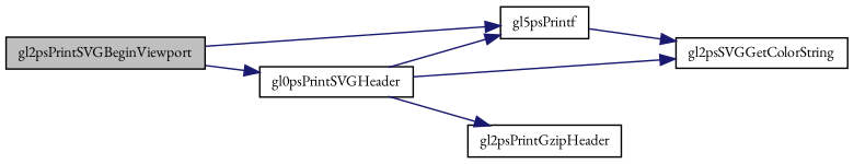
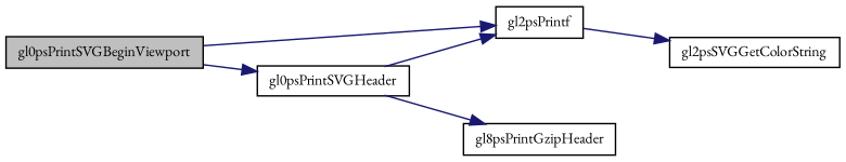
  digraph {
    fontname="EB Garamond"
    rankdir=LR
    node [color=black fillcolor=white fontname="EB Garamond" fontsize=10 shape=record style=filled]
    edge [color=midnightblue fontname="EB Garamond" fontsize=10 labelfontname=FreeSans labelfontsize=10 style=solid]
-   n1 [fillcolor=grey75 fontcolor=black height=0.2 label=gl2psPrintSVGBeginViewport width=0.4]
-   n2 [height=0.2 label=gl5psPrintf width=0.4]
+   n1 [fillcolor=grey75 fontcolor=black height=0.2 label=gl0psPrintSVGBeginViewport width=0.4]
+   n2 [height=0.2 label=gl2psPrintf width=0.4]
    n3 [height=0.2 label=gl0psPrintSVGHeader width=0.4]
    n4 [height=0.2 label=gl2psSVGGetColorString width=0.4]
-   n5 [height=0.2 label=gl2psPrintGzipHeader width=0.4]
+   n5 [height=0.2 label=gl8psPrintGzipHeader width=0.4]
    n1 -> n2
    n1 -> n3
    n2 -> n4
    n3 -> n2
-   n3 -> n4
    n3 -> n5
  }
